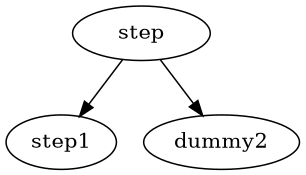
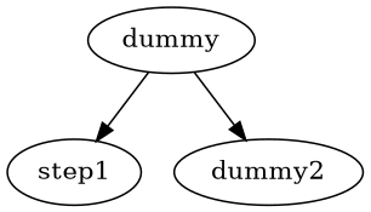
  digraph {
    node [input="/tmp/hpipe/example/wordcount/input/part-*" mapper=cat reducer="wc -l" type=hadoop]
    step1 [output="/tmp/hpipe/example/wordcount/output/step1" vars="$date=${YYYYMMDD}"]
    n2 [label=dummy2 output="/tmp/hpipe/example/wordcount/output/step2" vars="$date=$bizdate"]
-   dummy [type=dummy vars="$bizdate=${YYYYMMDD}+2*$day" label=step input="" mapper="" reducer=""]
+   dummy [type=dummy vars="$bizdate=${YYYYMMDD}+2*$day" input="" mapper="" reducer=""]
    dummy -> step1
    dummy -> n2
  }
